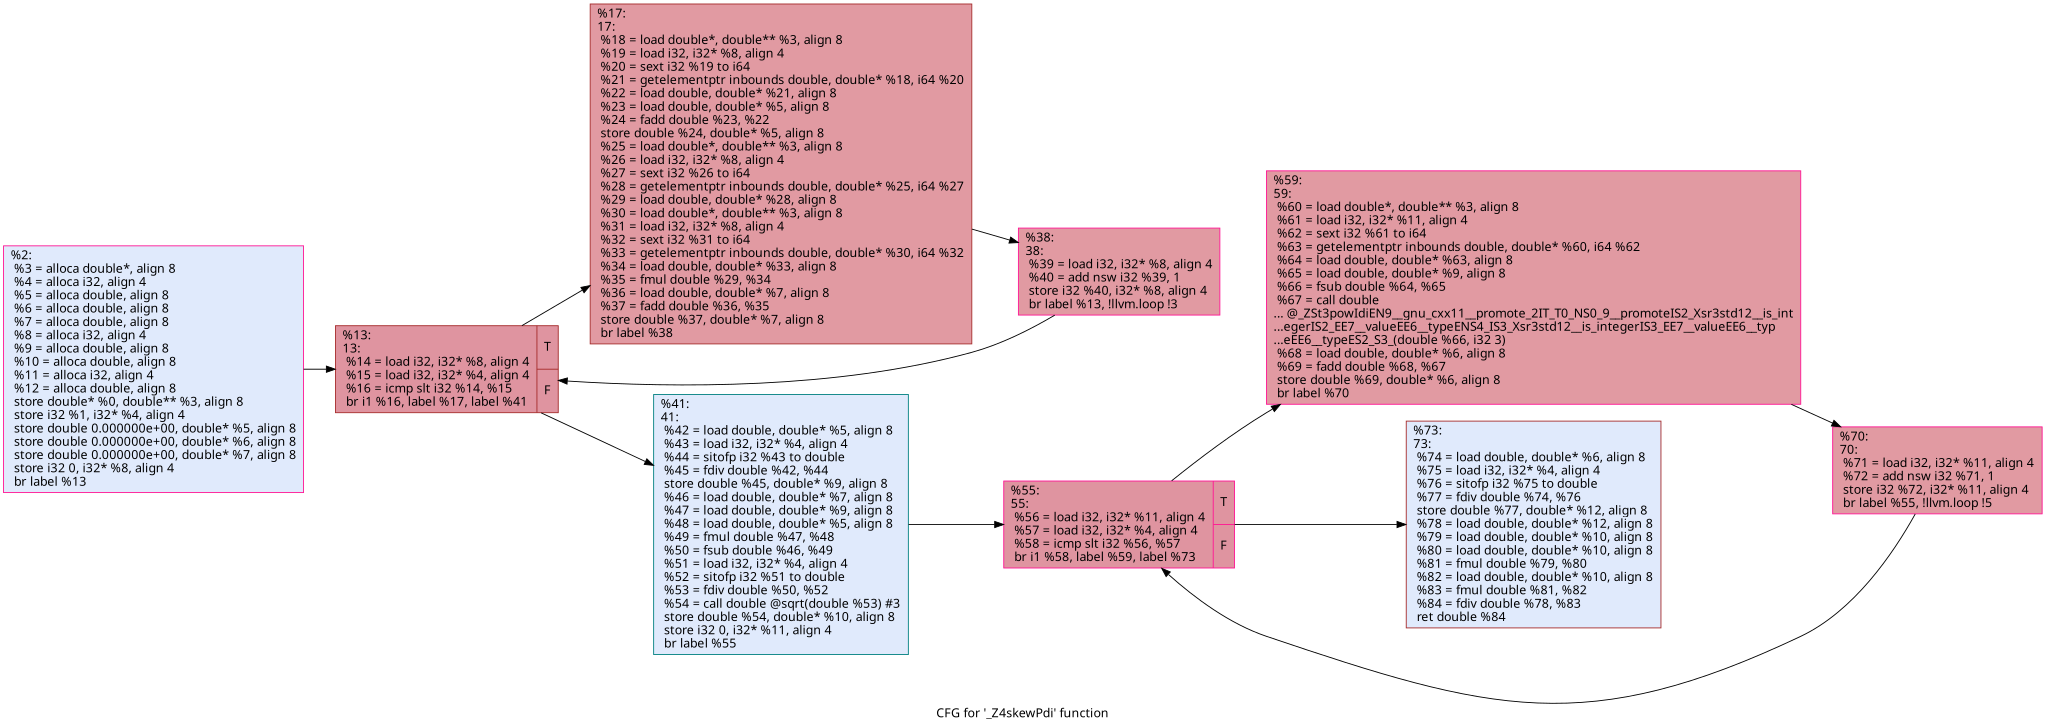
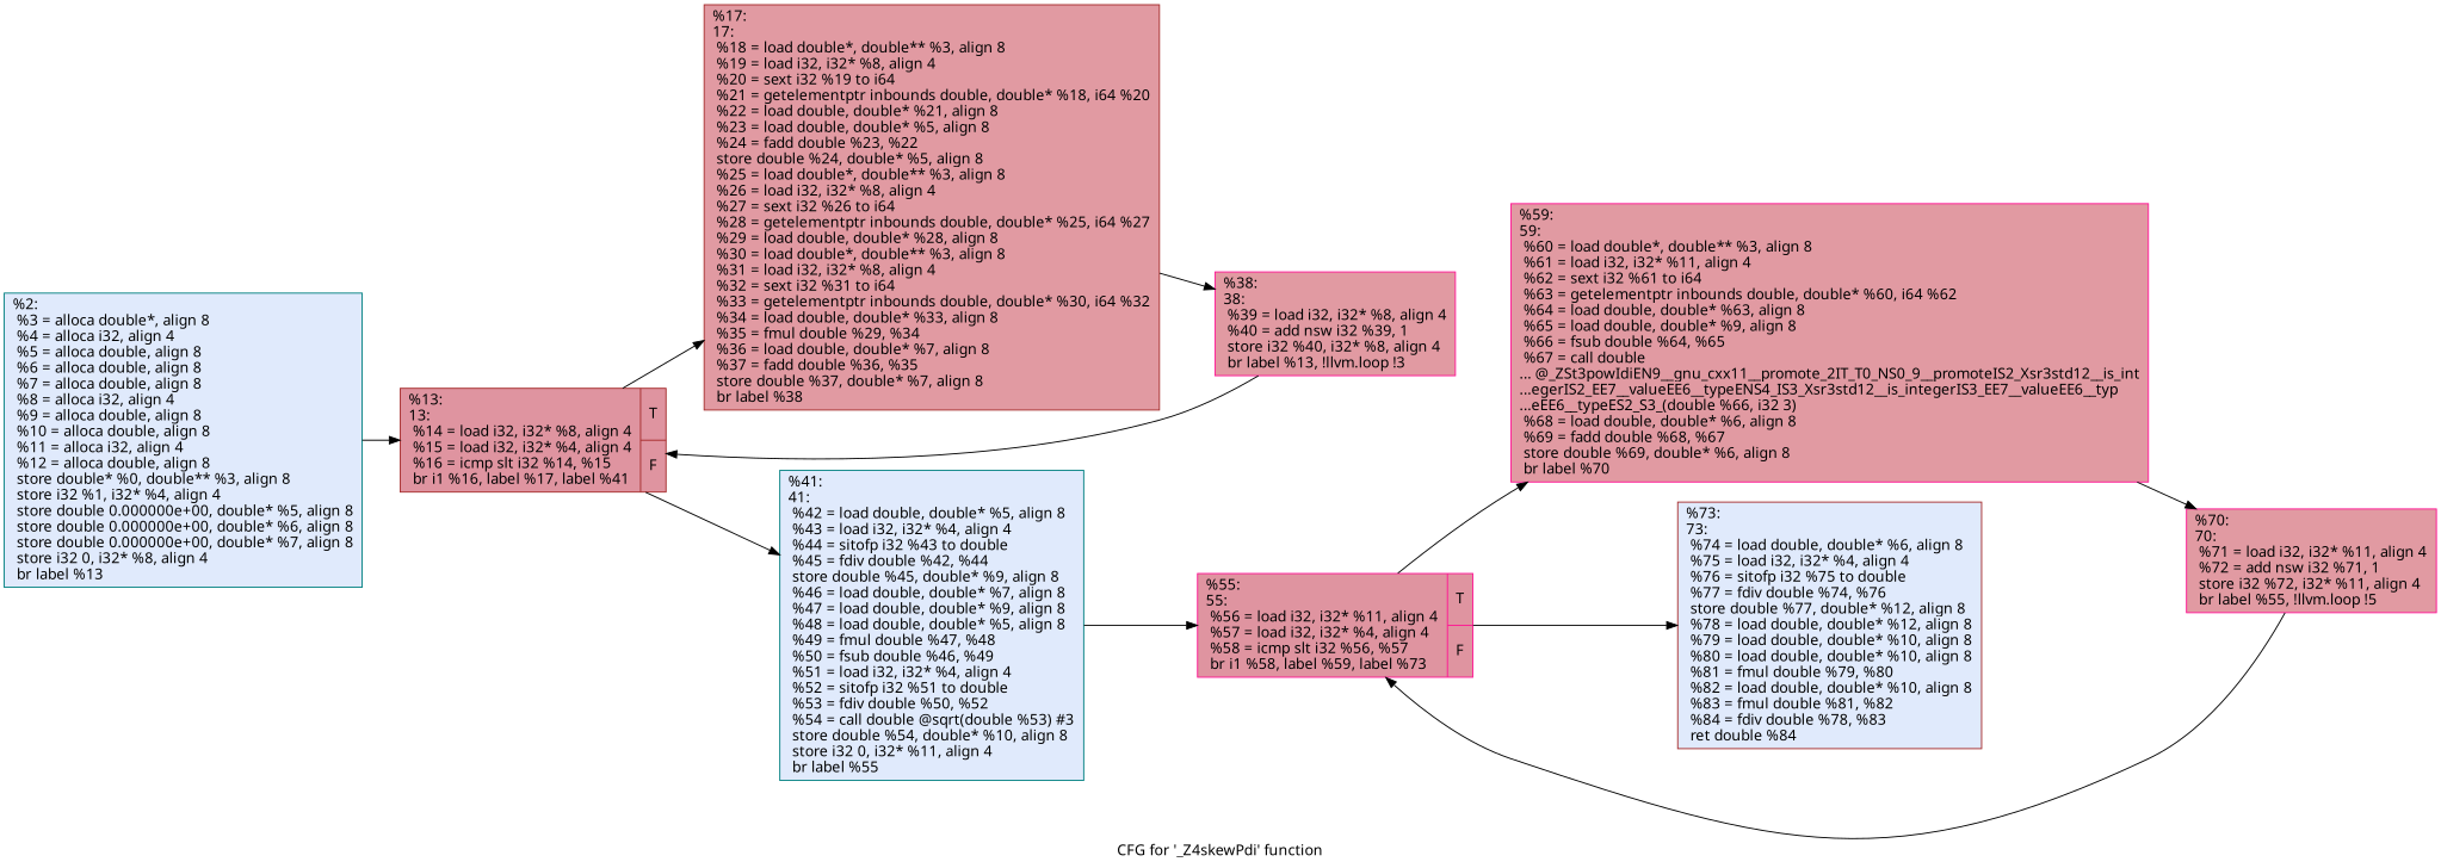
  digraph {
    label="CFG for '_Z4skewPdi' function"
    rankdir=LR
    fontname="Noto Sans"
    node [color=deeppink fillcolor="#bb1b2c70" shape=record style=filled fontname="Noto Sans"]
    edge [fontname="Noto Sans"]
-   n1 [fillcolor="#b9d0f970" label="{%2:\l  %3 = alloca double*, align 8\l  %4 = alloca i32, align 4\l  %5 = alloca double, align 8\l  %6 = alloca double, align 8\l  %7 = alloca double, align 8\l  %8 = alloca i32, align 4\l  %9 = alloca double, align 8\l  %10 = alloca double, align 8\l  %11 = alloca i32, align 4\l  %12 = alloca double, align 8\l  store double* %0, double** %3, align 8\l  store i32 %1, i32* %4, align 4\l  store double 0.000000e+00, double* %5, align 8\l  store double 0.000000e+00, double* %6, align 8\l  store double 0.000000e+00, double* %7, align 8\l  store i32 0, i32* %8, align 4\l  br label %13\l}"]
+   n1 [color=teal fillcolor="#b9d0f970" label="{%2:\l  %3 = alloca double*, align 8\l  %4 = alloca i32, align 4\l  %5 = alloca double, align 8\l  %6 = alloca double, align 8\l  %7 = alloca double, align 8\l  %8 = alloca i32, align 4\l  %9 = alloca double, align 8\l  %10 = alloca double, align 8\l  %11 = alloca i32, align 4\l  %12 = alloca double, align 8\l  store double* %0, double** %3, align 8\l  store i32 %1, i32* %4, align 4\l  store double 0.000000e+00, double* %5, align 8\l  store double 0.000000e+00, double* %6, align 8\l  store double 0.000000e+00, double* %7, align 8\l  store i32 0, i32* %8, align 4\l  br label %13\l}"]
    n2 [color=brown fillcolor="#b70d2870" label="{%13:\l13:                                               \l  %14 = load i32, i32* %8, align 4\l  %15 = load i32, i32* %4, align 4\l  %16 = icmp slt i32 %14, %15\l  br i1 %16, label %17, label %41\l|{<s0>T|<s1>F}}"]
    n3 [color=brown label="{%17:\l17:                                               \l  %18 = load double*, double** %3, align 8\l  %19 = load i32, i32* %8, align 4\l  %20 = sext i32 %19 to i64\l  %21 = getelementptr inbounds double, double* %18, i64 %20\l  %22 = load double, double* %21, align 8\l  %23 = load double, double* %5, align 8\l  %24 = fadd double %23, %22\l  store double %24, double* %5, align 8\l  %25 = load double*, double** %3, align 8\l  %26 = load i32, i32* %8, align 4\l  %27 = sext i32 %26 to i64\l  %28 = getelementptr inbounds double, double* %25, i64 %27\l  %29 = load double, double* %28, align 8\l  %30 = load double*, double** %3, align 8\l  %31 = load i32, i32* %8, align 4\l  %32 = sext i32 %31 to i64\l  %33 = getelementptr inbounds double, double* %30, i64 %32\l  %34 = load double, double* %33, align 8\l  %35 = fmul double %29, %34\l  %36 = load double, double* %7, align 8\l  %37 = fadd double %36, %35\l  store double %37, double* %7, align 8\l  br label %38\l}"]
    n4 [color=teal fillcolor="#b9d0f970" label="{%41:\l41:                                               \l  %42 = load double, double* %5, align 8\l  %43 = load i32, i32* %4, align 4\l  %44 = sitofp i32 %43 to double\l  %45 = fdiv double %42, %44\l  store double %45, double* %9, align 8\l  %46 = load double, double* %7, align 8\l  %47 = load double, double* %9, align 8\l  %48 = load double, double* %5, align 8\l  %49 = fmul double %47, %48\l  %50 = fsub double %46, %49\l  %51 = load i32, i32* %4, align 4\l  %52 = sitofp i32 %51 to double\l  %53 = fdiv double %50, %52\l  %54 = call double @sqrt(double %53) #3\l  store double %54, double* %10, align 8\l  store i32 0, i32* %11, align 4\l  br label %55\l}"]
    n5 [label="{%38:\l38:                                               \l  %39 = load i32, i32* %8, align 4\l  %40 = add nsw i32 %39, 1\l  store i32 %40, i32* %8, align 4\l  br label %13, !llvm.loop !3\l}"]
    n6 [fillcolor="#b70d2870" label="{%55:\l55:                                               \l  %56 = load i32, i32* %11, align 4\l  %57 = load i32, i32* %4, align 4\l  %58 = icmp slt i32 %56, %57\l  br i1 %58, label %59, label %73\l|{<s0>T|<s1>F}}"]
    n7 [label="{%59:\l59:                                               \l  %60 = load double*, double** %3, align 8\l  %61 = load i32, i32* %11, align 4\l  %62 = sext i32 %61 to i64\l  %63 = getelementptr inbounds double, double* %60, i64 %62\l  %64 = load double, double* %63, align 8\l  %65 = load double, double* %9, align 8\l  %66 = fsub double %64, %65\l  %67 = call double\l... @_ZSt3powIdiEN9__gnu_cxx11__promote_2IT_T0_NS0_9__promoteIS2_Xsr3std12__is_int\l...egerIS2_EE7__valueEE6__typeENS4_IS3_Xsr3std12__is_integerIS3_EE7__valueEE6__typ\l...eEE6__typeES2_S3_(double %66, i32 3)\l  %68 = load double, double* %6, align 8\l  %69 = fadd double %68, %67\l  store double %69, double* %6, align 8\l  br label %70\l}"]
    n8 [color=brown fillcolor="#b9d0f970" label="{%73:\l73:                                               \l  %74 = load double, double* %6, align 8\l  %75 = load i32, i32* %4, align 4\l  %76 = sitofp i32 %75 to double\l  %77 = fdiv double %74, %76\l  store double %77, double* %12, align 8\l  %78 = load double, double* %12, align 8\l  %79 = load double, double* %10, align 8\l  %80 = load double, double* %10, align 8\l  %81 = fmul double %79, %80\l  %82 = load double, double* %10, align 8\l  %83 = fmul double %81, %82\l  %84 = fdiv double %78, %83\l  ret double %84\l}"]
    n9 [label="{%70:\l70:                                               \l  %71 = load i32, i32* %11, align 4\l  %72 = add nsw i32 %71, 1\l  store i32 %72, i32* %11, align 4\l  br label %55, !llvm.loop !5\l}"]
    n1 -> n2
    n2 -> n3
    n2 -> n4
    n3 -> n5
    n4 -> n6
    n5 -> n2
    n6 -> n7
    n6 -> n8
    n7 -> n9
    n9 -> n6
  }
